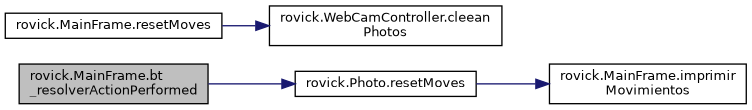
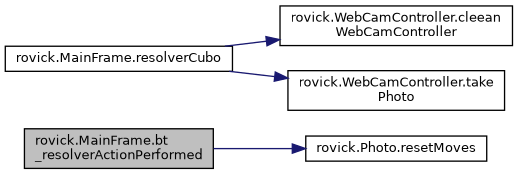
  digraph {
    rankdir=LR
    node [color=black fillcolor=white fontname=Helvetica fontsize=10 shape=record style=filled]
    edge [color=midnightblue fontname=Helvetica fontsize=10 labelfontname=Helvetica labelfontsize=10 style=solid]
    n1 [fillcolor=grey75 fontcolor=black height=0.2 label="rovick.MainFrame.bt\l_resolverActionPerformed" width=0.4]
    n2 [height=0.2 label="rovick.Photo.resetMoves" width=0.4]
-   n3 [height=0.2 label="rovick.MainFrame.imprimir\lMovimientos" width=0.4]
-   n4 [height=0.2 label="rovick.MainFrame.resetMoves" width=0.4]
-   n5 [height=0.2 label="rovick.WebCamController.cleean\lPhotos" width=0.4]
+   n4 [height=0.2 label="rovick.MainFrame.resolverCubo" width=0.4]
+   n5 [height=0.2 label="rovick.WebCamController.cleean\lWebCamController" width=0.4]
+   n6 [height=0.2 label="rovick.WebCamController.take\lPhoto" width=0.4]
    n1 -> n2
-   n2 -> n3
    n4 -> n5
+   n4 -> n6
  }
